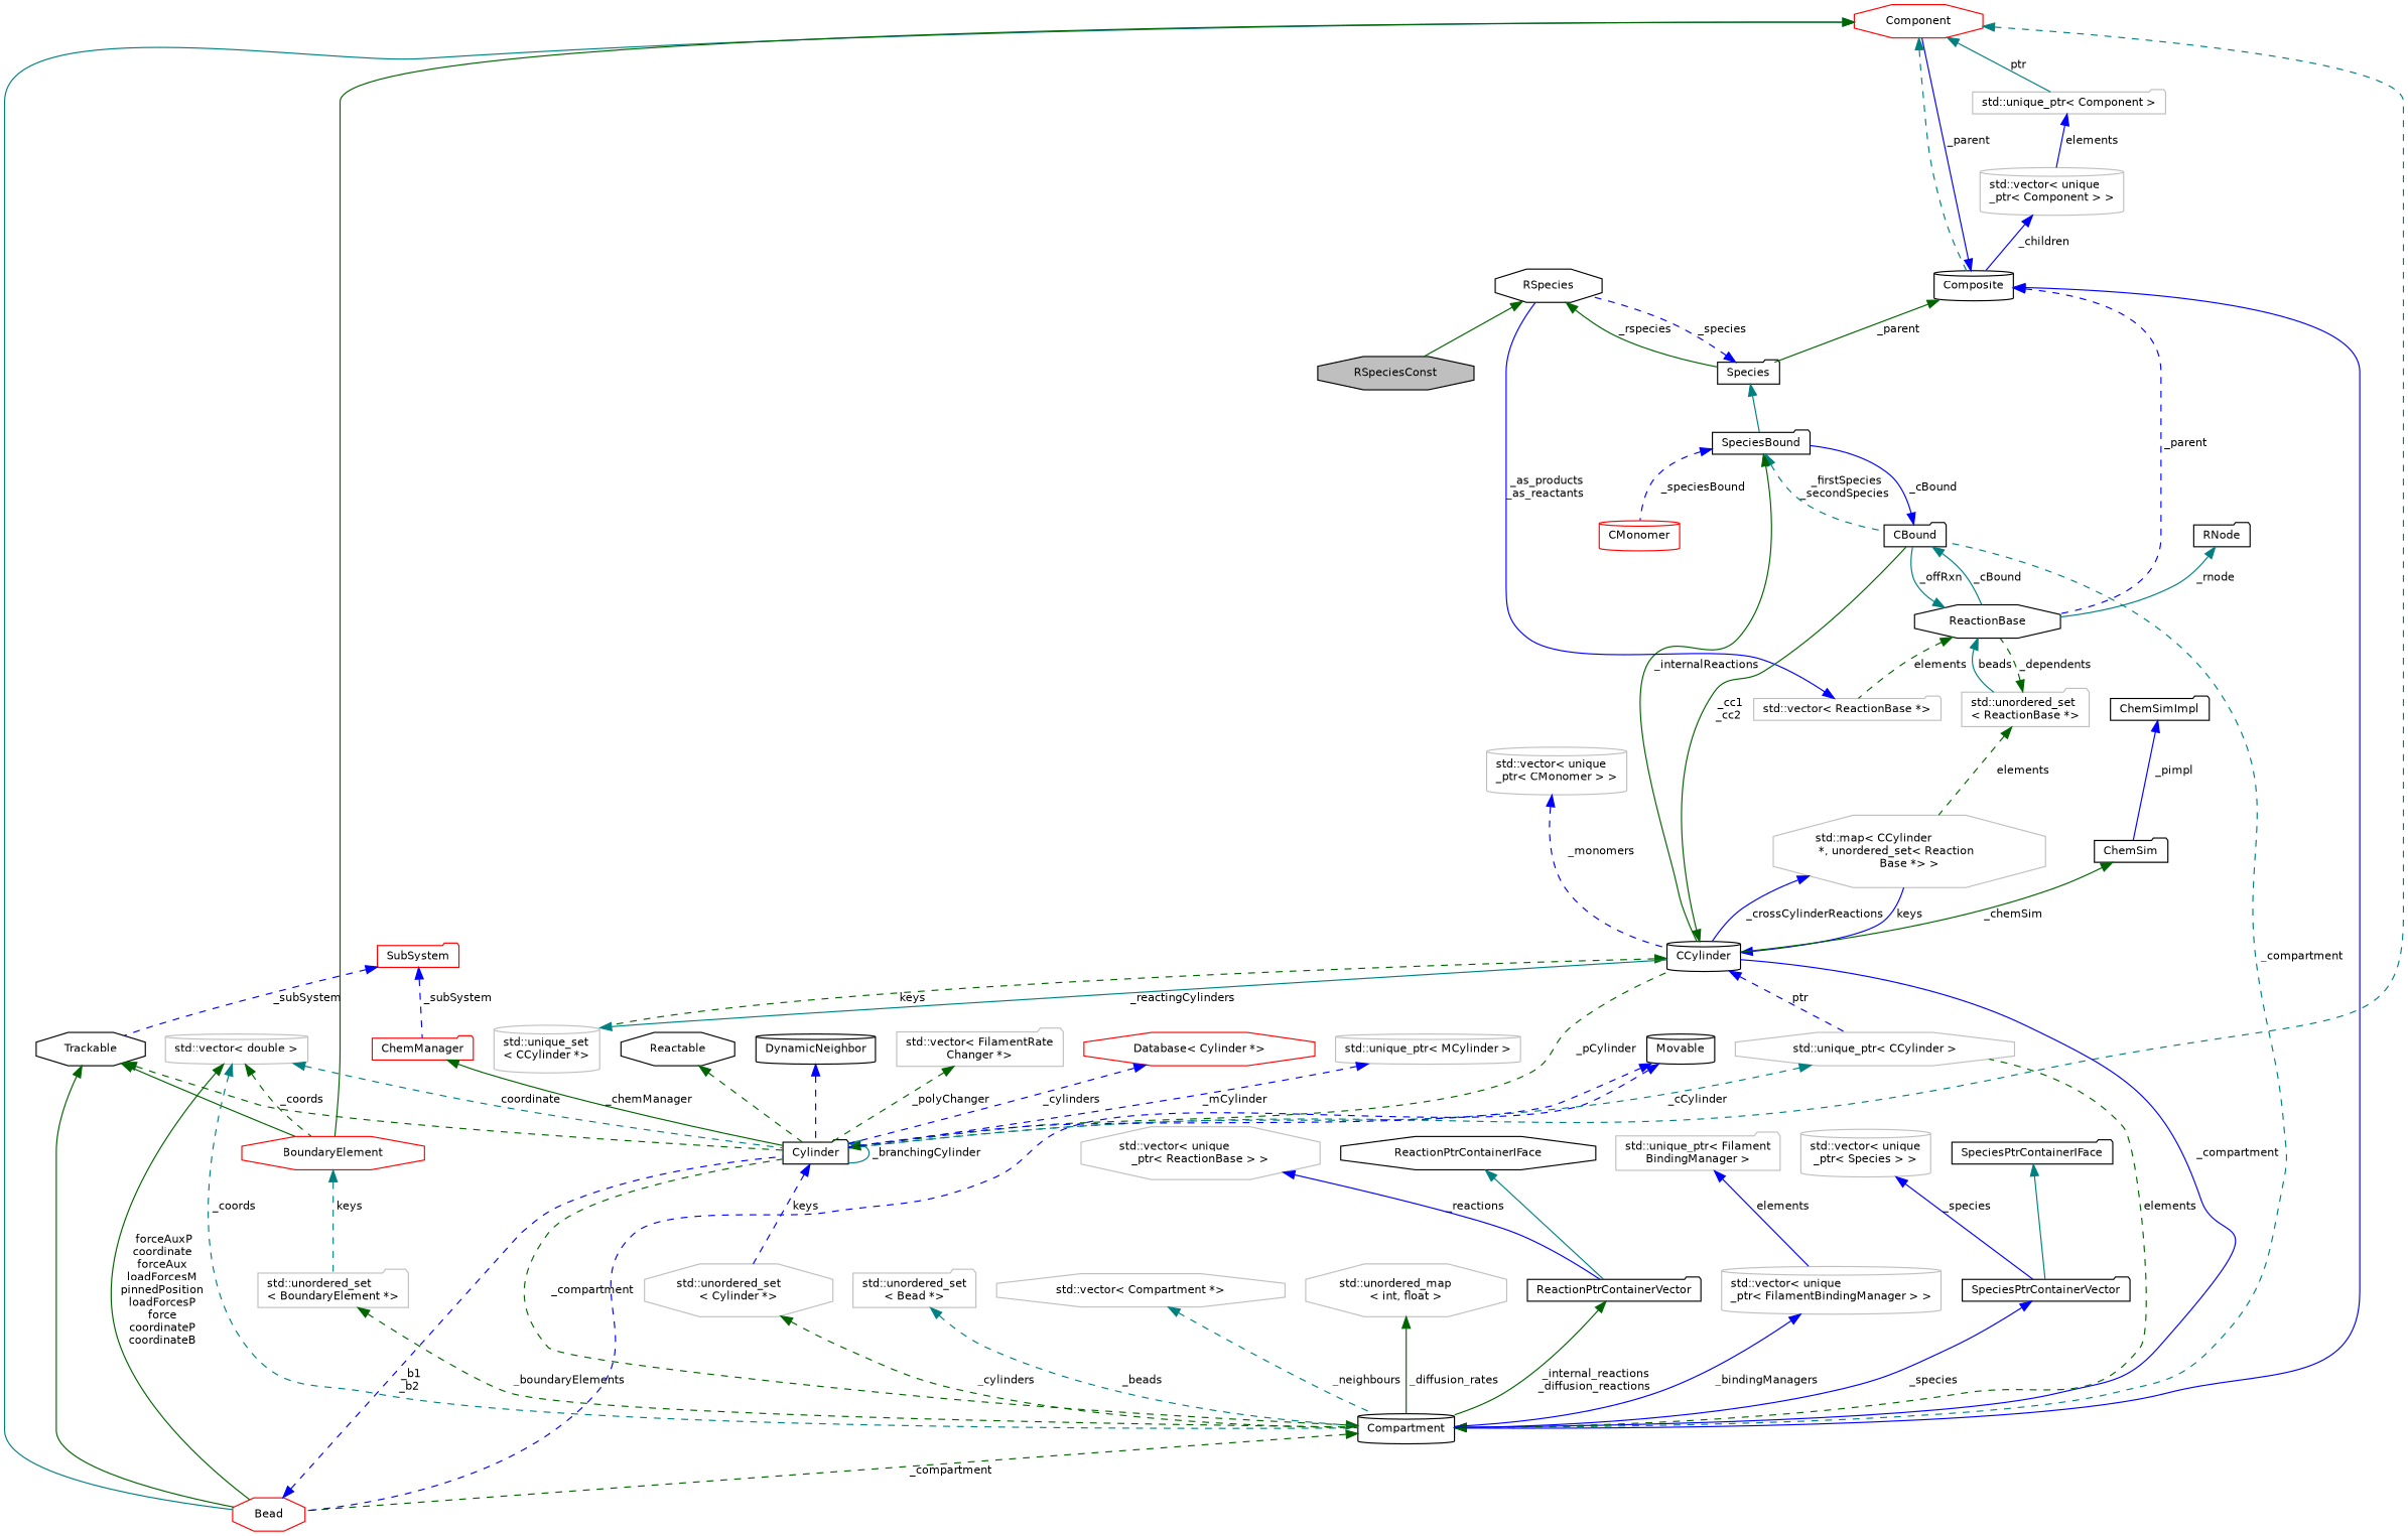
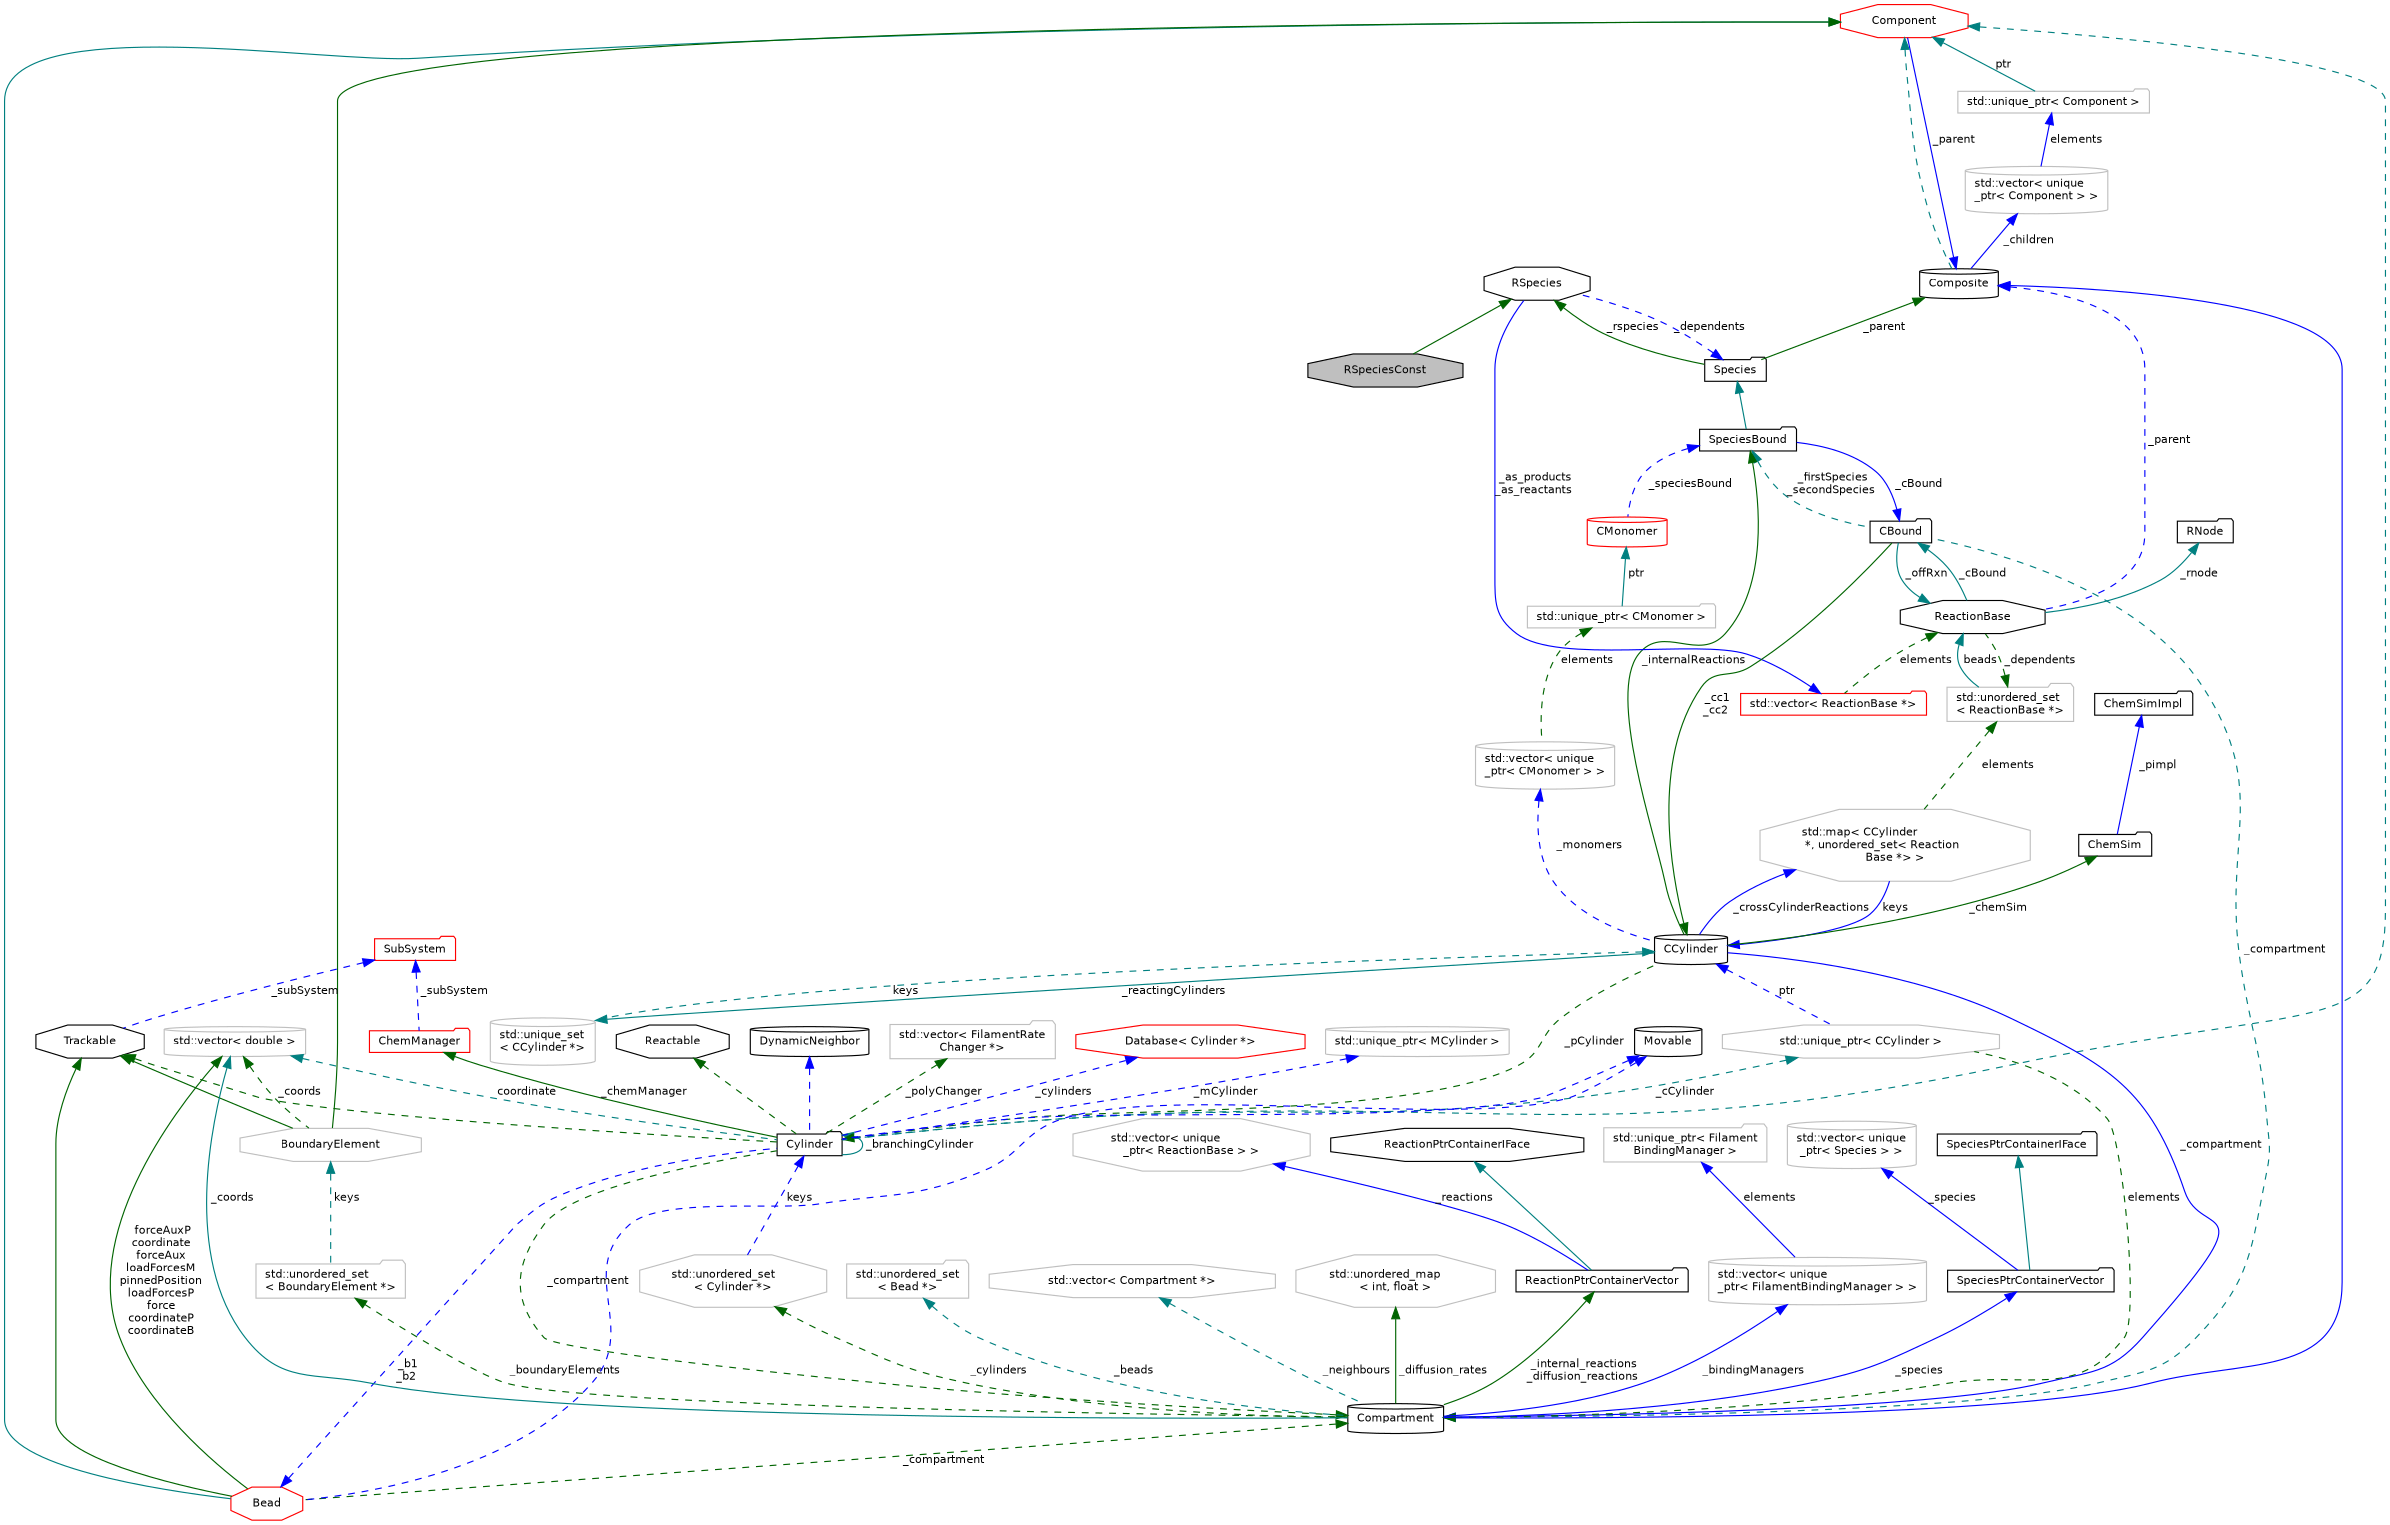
  digraph {
    node [color=black fillcolor=white fontname=Helvetica fontsize=10 shape=folder style=filled]
    edge [color=blue dir=back fontname=Helvetica fontsize=10 labelfontname=Helvetica labelfontsize=10 style=solid]
    n1 [fillcolor=grey75 fontcolor=black height=0.2 label=RSpeciesConst shape=octagon width=0.4]
    n2 [height=0.2 label=RSpecies shape=octagon width=0.4]
    n3 [height=0.2 label=Species width=0.4]
    n4 [height=0.2 label=SpeciesBound width=0.4]
-   n5 [color=grey75 height=0.2 label="std::vector\< ReactionBase *\>" width=0.4]
+   n5 [color=red height=0.2 label="std::vector\< ReactionBase *\>" width=0.4]
    n6 [height=0.2 label=ReactionBase shape=octagon width=0.4]
    n7 [color=grey75 height=0.2 label="std::unordered_set\l\< ReactionBase *\>" width=0.4]
    n8 [height=0.2 label=CBound width=0.4]
    n9 [color=grey75 height=0.2 label="std::map\< CCylinder\l *, unordered_set\< Reaction\lBase *\> \>" shape=octagon width=0.4]
    n10 [height=0.2 label=Composite shape=cylinder width=0.4]
    n11 [color=red height=0.2 label=Component shape=octagon width=0.4]
    n12 [height=0.2 label=Compartment shape=cylinder width=0.4]
    n13 [color=grey75 height=0.2 label="std::unique_ptr\< Component \>" width=0.4]
    n14 [height=0.2 label=Cylinder width=0.4]
    n15 [color=red height=0.2 label=Bead shape=octagon width=0.4]
-   n16 [color=red height=0.2 label=BoundaryElement shape=octagon width=0.4]
+   n16 [color=grey75 height=0.2 label=BoundaryElement shape=octagon width=0.4]
    n17 [height=0.2 label=CCylinder shape=cylinder width=0.4]
    n18 [color=grey75 height=0.2 label="std::unique_ptr\< CCylinder \>" shape=octagon width=0.4]
    n19 [color=grey75 height=0.2 label="std::vector\< unique\l_ptr\< Component \> \>" shape=cylinder width=0.4]
    n20 [color=grey75 height=0.2 label="std::unordered_set\l\< Cylinder *\>" shape=octagon width=0.4]
    n21 [color=grey75 height=0.2 label="std::unordered_set\l\< BoundaryElement *\>" width=0.4]
    n22 [color=grey75 height=0.2 label="std::unique_set\l\< CCylinder *\>" shape=cylinder width=0.4]
    n23 [color=red height=0.2 label=CMonomer shape=cylinder width=0.4]
    n24 [color=grey75 height=0.2 label="std::vector\< unique\l_ptr\< CMonomer \> \>" shape=cylinder width=0.4]
+   n25 [color=grey75 height=0.2 label="std::unique_ptr\< CMonomer \>" width=0.4]
    n26 [height=0.2 label=Trackable shape=octagon width=0.4]
    n27 [color=red height=0.2 label=SubSystem width=0.4]
    n28 [color=red height=0.2 label=ChemManager width=0.4]
    n29 [height=0.2 label=Movable shape=cylinder width=0.4]
    n30 [height=0.2 label=Reactable shape=octagon width=0.4]
    n31 [height=0.2 label=DynamicNeighbor shape=cylinder width=0.4]
    n32 [color=grey75 height=0.2 label="std::vector\< FilamentRate\lChanger *\>" width=0.4]
    n33 [color=grey75 height=0.2 label="std::unordered_set\l\< Bead *\>" width=0.4]
    n34 [color=grey75 height=0.2 label="std::vector\< Compartment *\>" shape=octagon width=0.4]
    n35 [color=grey75 height=0.2 label="std::vector\< double \>" shape=cylinder width=0.4]
    n36 [height=0.2 label=ReactionPtrContainerVector width=0.4]
    n37 [height=0.2 label=ReactionPtrContainerIFace shape=octagon width=0.4]
    n38 [color=grey75 height=0.2 label="std::vector\< unique\l_ptr\< ReactionBase \> \>" shape=octagon width=0.4]
    n39 [color=grey75 height=0.2 label="std::unordered_map\l\< int, float \>" shape=octagon width=0.4]
    n40 [color=grey75 height=0.2 label="std::vector\< unique\l_ptr\< FilamentBindingManager \> \>" shape=cylinder width=0.4]
    n41 [color=grey75 height=0.2 label="std::unique_ptr\< Filament\lBindingManager \>" width=0.4]
    n42 [height=0.2 label=SpeciesPtrContainerVector width=0.4]
    n43 [height=0.2 label=SpeciesPtrContainerIFace width=0.4]
    n44 [color=grey75 height=0.2 label="std::vector\< unique\l_ptr\< Species \> \>" shape=cylinder width=0.4]
    n45 [color=red height=0.2 label="Database\< Cylinder *\>" shape=octagon width=0.4]
    n46 [color=grey75 height=0.2 label="std::unique_ptr\< MCylinder \>" shape=cylinder width=0.4]
    n47 [height=0.2 label=ChemSim width=0.4]
    n48 [height=0.2 label=ChemSimImpl width=0.4]
    n49 [height=0.2 label=RNode width=0.4]
    n2 -> n1 [color=darkgreen]
    n2 -> n3 [color=darkgreen label=" _rspecies"]
-   n3 -> n2 [label=" _species" style=dashed]
+   n3 -> n2 [label=" _dependents" style=dashed]
    n3 -> n4 [color=teal]
    n4 -> n8 [color=teal label=" _firstSpecies\n_secondSpecies" style=dashed]
    n4 -> n17 [color=darkgreen label=" _internalReactions"]
    n4 -> n23 [label=" _speciesBound" style=dashed]
    n5 -> n2 [label=" _as_products\n_as_reactants"]
    n6 -> n5 [color=darkgreen label=" elements" style=dashed]
    n6 -> n7 [color=teal label=" beads"]
    n6 -> n8 [color=teal label=" _offRxn"]
    n7 -> n6 [color=darkgreen label=" _dependents" style=dashed]
    n7 -> n9 [color=darkgreen label=" elements" style=dashed]
    n8 -> n4 [label=" _cBound"]
    n8 -> n6 [color=teal label=" _cBound"]
    n9 -> n17 [label=" _crossCylinderReactions"]
    n10 -> n3 [color=darkgreen label=" _parent"]
    n10 -> n6 [label=" _parent" style=dashed]
    n10 -> n11 [label=" _parent"]
    n10 -> n12
    n11 -> n10 [color=teal style=dashed]
    n11 -> n13 [color=teal label=" ptr"]
    n11 -> n14 [color=teal style=dashed]
    n11 -> n15 [color=teal]
    n11 -> n16 [color=darkgreen]
    n12 -> n8 [color=teal label=" _compartment" style=dashed]
    n12 -> n14 [color=darkgreen label=" _compartment" style=dashed]
    n12 -> n15 [color=darkgreen label=" _compartment" style=dashed]
    n12 -> n17 [label=" _compartment"]
    n12 -> n18 [color=darkgreen label=" elements" style=dashed]
    n13 -> n19 [label=" elements"]
    n14 -> n14 [color=teal label=" _branchingCylinder"]
    n14 -> n17 [color=darkgreen label=" _pCylinder" style=dashed]
    n14 -> n20 [label=" keys" style=dashed]
    n15 -> n14 [label=" _b1\n_b2" style=dashed]
    n16 -> n21 [color=teal label=" keys" style=dashed]
    n17 -> n8 [color=darkgreen label=" _cc1\n_cc2"]
    n17 -> n9 [label=" keys"]
    n17 -> n18 [label=" ptr" style=dashed]
-   n17 -> n22 [color=darkgreen label=" keys" style=dashed]
+   n17 -> n22 [color=teal label=" keys" style=dashed]
    n18 -> n14 [color=teal label=" _cCylinder" style=dashed]
    n19 -> n10 [label=" _children"]
    n20 -> n12 [color=darkgreen label=" _cylinders" style=dashed]
    n21 -> n12 [color=darkgreen label=" _boundaryElements" style=dashed]
    n22 -> n17 [color=teal label=" _reactingCylinders"]
+   n23 -> n25 [color=teal label=" ptr"]
    n24 -> n17 [label=" _monomers" style=dashed]
+   n25 -> n24 [color=darkgreen label=" elements" style=dashed]
    n26 -> n14 [color=darkgreen style=dashed]
    n26 -> n15 [color=darkgreen]
    n26 -> n16 [color=darkgreen]
    n27 -> n26 [label=" _subSystem" style=dashed]
    n27 -> n28 [label=" _subSystem" style=dashed]
    n28 -> n14 [color=darkgreen label=" _chemManager"]
    n29 -> n14 [style=dashed]
    n29 -> n15 [style=dashed]
    n30 -> n14 [color=darkgreen style=dashed]
    n31 -> n14 [style=dashed]
    n32 -> n14 [color=darkgreen label=" _polyChanger" style=dashed]
    n33 -> n12 [color=teal label=" _beads" style=dashed]
    n34 -> n12 [color=teal label=" _neighbours" style=dashed]
-   n35 -> n12 [color=teal label=" _coords" style=dashed]
+   n35 -> n12 [color=teal label=" _coords"]
    n35 -> n14 [color=teal label=" coordinate" style=dashed]
    n35 -> n15 [color=darkgreen label=" forceAuxP\ncoordinate\nforceAux\nloadForcesM\npinnedPosition\nloadForcesP\nforce\ncoordinateP\ncoordinateB"]
    n35 -> n16 [color=darkgreen label=" _coords" style=dashed]
    n36 -> n12 [color=darkgreen label=" _internal_reactions\n_diffusion_reactions"]
    n37 -> n36 [color=teal]
    n38 -> n36 [label=" _reactions"]
    n39 -> n12 [color=darkgreen label=" _diffusion_rates"]
    n40 -> n12 [label=" _bindingManagers"]
    n41 -> n40 [label=" elements"]
    n42 -> n12 [label=" _species"]
    n43 -> n42 [color=teal]
    n44 -> n42 [label=" _species"]
    n45 -> n14 [label=" _cylinders" style=dashed]
    n46 -> n14 [label=" _mCylinder" style=dashed]
    n47 -> n17 [color=darkgreen label=" _chemSim"]
    n48 -> n47 [label=" _pimpl"]
    n49 -> n6 [color=teal label=" _rnode"]
  }
